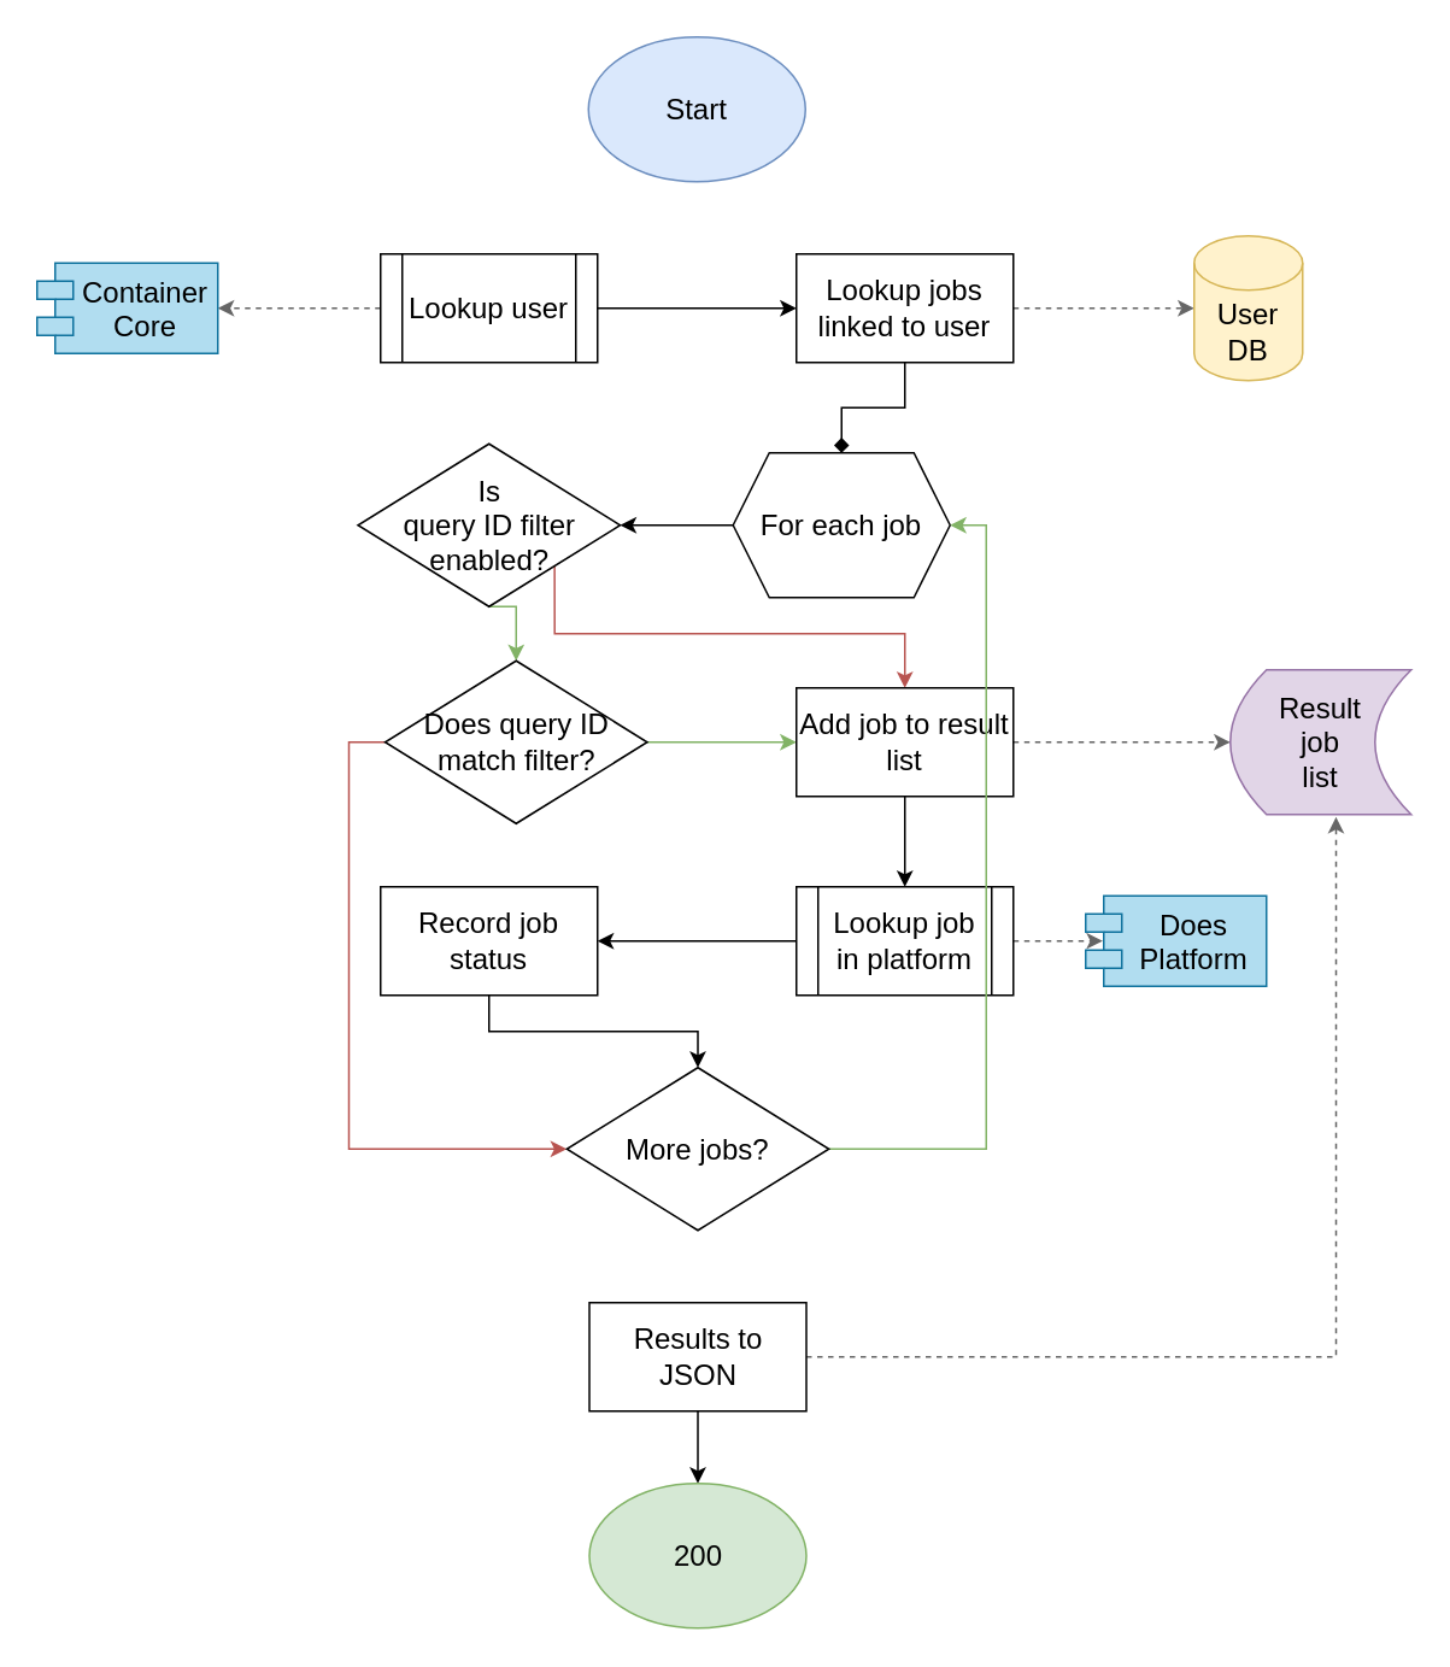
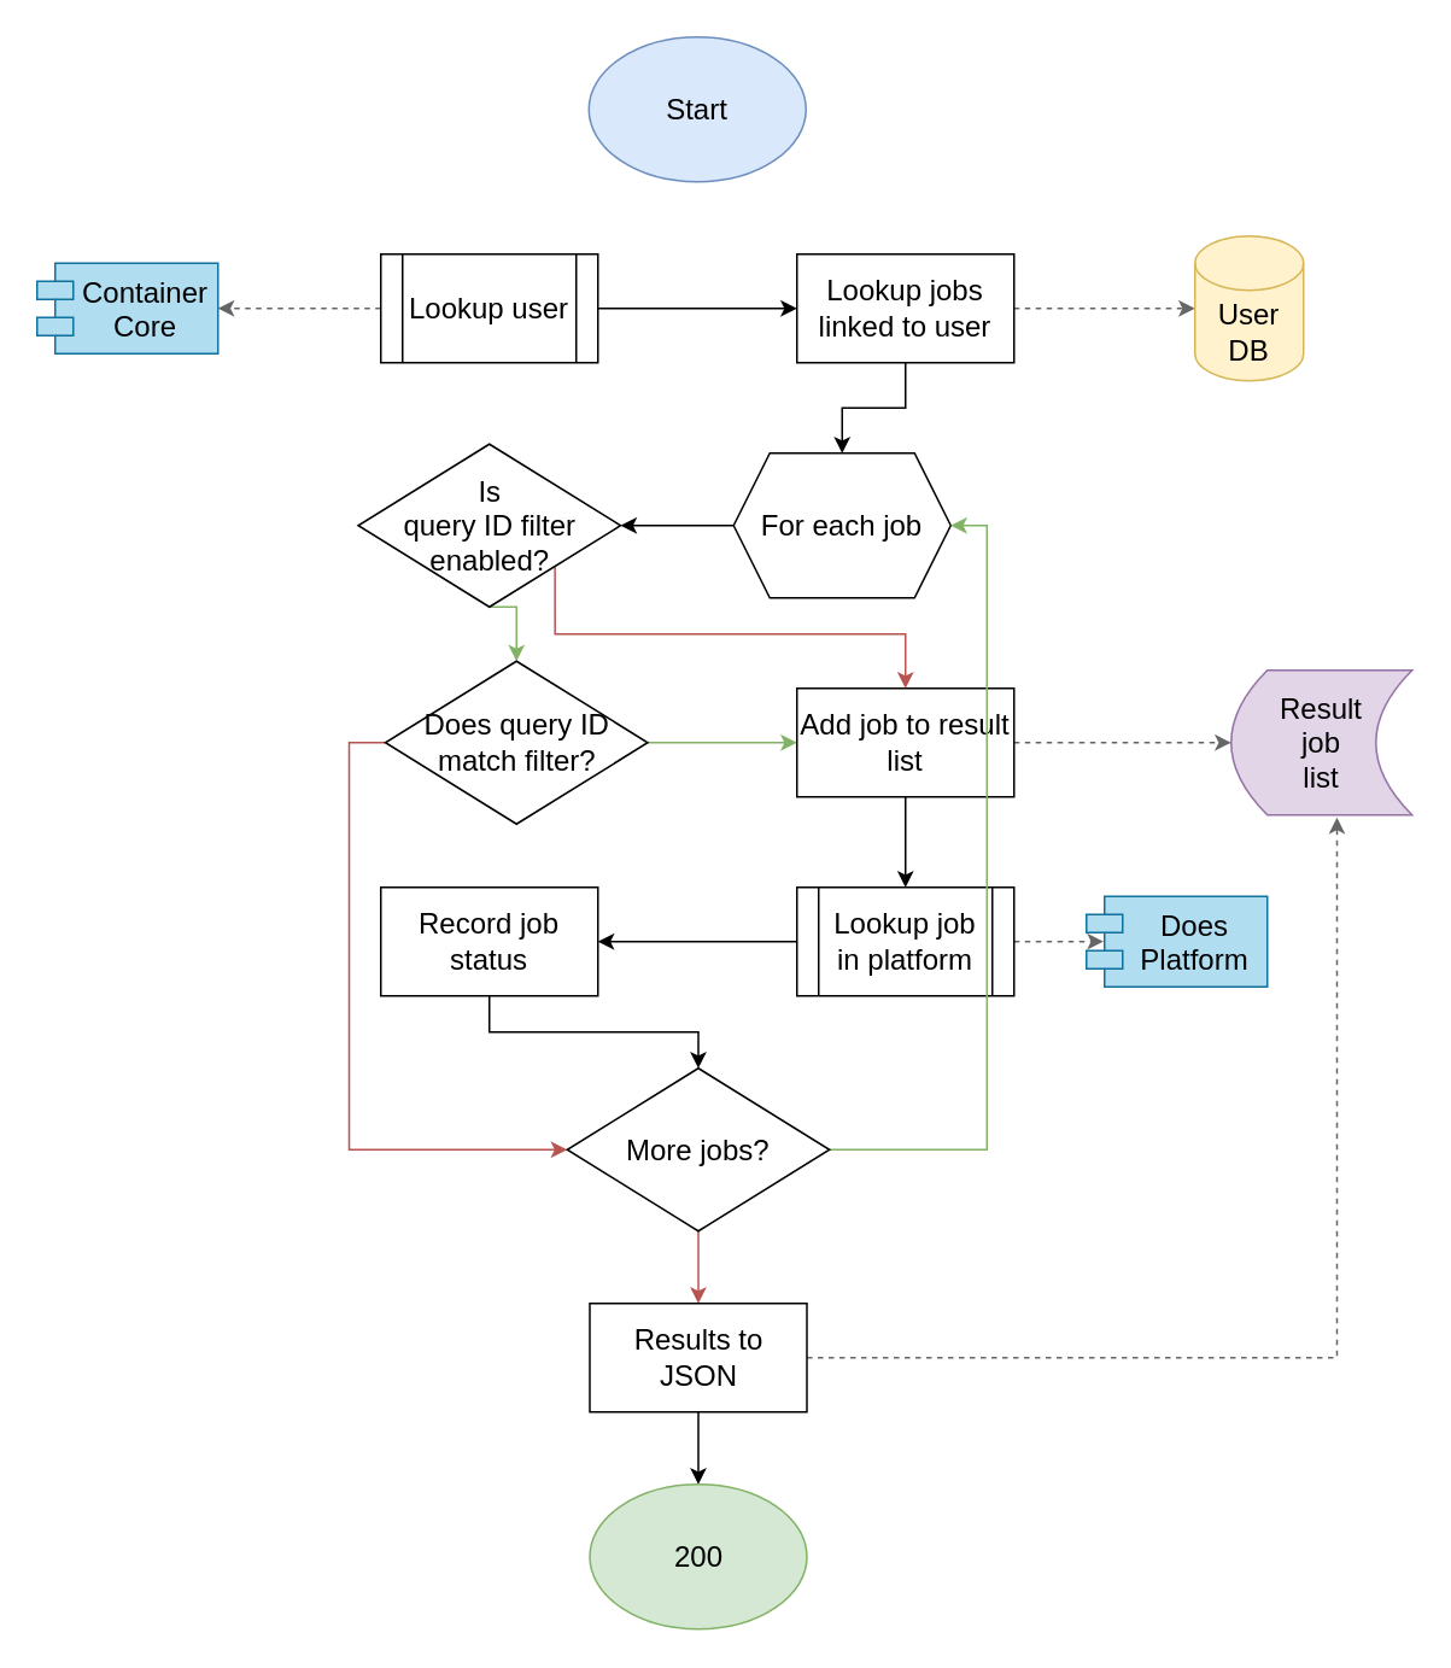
  <mxCell id="0" />
  <mxCell id="1" parent="0" />
  <mxCell id="2" value="Start" style="ellipse;whiteSpace=wrap;html=1;fontSize=16;fillColor=#dae8fc;strokeColor=#6c8ebf;" vertex="1" parent="1"><mxGeometry x="325" width="120" height="80" as="geometry" y="20" /></mxCell>
  <mxCell id="3" style="edgeStyle=orthogonalEdgeStyle;rounded=0;jumpStyle=arc;orthogonalLoop=1;jettySize=auto;html=1;exitX=1;exitY=0.5;exitDx=0;exitDy=0;entryX=0;entryY=0.5;entryDx=0;entryDy=0;strokeColor=#000000;fontSize=16;" edge="1" parent="1" source="5" target="8"><mxGeometry relative="1" as="geometry" /></mxCell>
  <mxCell id="4" style="edgeStyle=orthogonalEdgeStyle;rounded=0;jumpStyle=arc;orthogonalLoop=1;jettySize=auto;html=1;exitX=0;exitY=0.5;exitDx=0;exitDy=0;entryX=1;entryY=0.5;entryDx=0;entryDy=0;strokeColor=#666666;fontSize=16;dashed=1;" edge="1" parent="1" source="5" target="34"><mxGeometry relative="1" as="geometry" /></mxCell>
  <mxCell id="5" value="Lookup user" style="shape=process;whiteSpace=wrap;html=1;backgroundOutline=1;fontSize=16;" vertex="1" parent="1"><mxGeometry x="210" y="140" width="120" height="60" as="geometry" /></mxCell>
- <mxCell id="6" style="edgeStyle=orthogonalEdgeStyle;rounded=0;jumpStyle=arc;orthogonalLoop=1;jettySize=auto;html=1;exitX=0.5;exitY=1;exitDx=0;exitDy=0;entryX=0.5;entryY=0;entryDx=0;entryDy=0;strokeColor=#000000;fontSize=16;endArrow=diamond;" edge="1" parent="1" source="8" target="10"><mxGeometry relative="1" as="geometry" /></mxCell>
+ <mxCell id="6" style="edgeStyle=orthogonalEdgeStyle;rounded=0;jumpStyle=arc;orthogonalLoop=1;jettySize=auto;html=1;exitX=0.5;exitY=1;exitDx=0;exitDy=0;entryX=0.5;entryY=0;entryDx=0;entryDy=0;strokeColor=#000000;fontSize=16;" edge="1" parent="1" source="8" target="10"><mxGeometry relative="1" as="geometry" /></mxCell>
  <mxCell id="7" style="edgeStyle=orthogonalEdgeStyle;rounded=0;jumpStyle=arc;orthogonalLoop=1;jettySize=auto;html=1;exitX=1;exitY=0.5;exitDx=0;exitDy=0;entryX=0;entryY=0.5;entryDx=0;entryDy=0;entryPerimeter=0;strokeColor=#666666;fontSize=16;dashed=1;" edge="1" parent="1" source="8" target="32"><mxGeometry relative="1" as="geometry" /></mxCell>
  <mxCell id="8" value="Lookup jobs linked to user" style="rounded=0;whiteSpace=wrap;html=1;fontSize=16;" vertex="1" parent="1"><mxGeometry x="440" y="140" width="120" height="60" as="geometry" /></mxCell>
  <mxCell id="9" style="edgeStyle=orthogonalEdgeStyle;rounded=0;jumpStyle=arc;orthogonalLoop=1;jettySize=auto;html=1;exitX=0;exitY=0.5;exitDx=0;exitDy=0;entryX=1;entryY=0.5;entryDx=0;entryDy=0;strokeColor=#000000;fontSize=16;" edge="1" parent="1" source="10" target="13"><mxGeometry relative="1" as="geometry" /></mxCell>
  <mxCell id="10" value="For each job" style="shape=hexagon;perimeter=hexagonPerimeter2;whiteSpace=wrap;html=1;fixedSize=1;fontSize=16;" vertex="1" parent="1"><mxGeometry x="405" y="250" width="120" height="80" as="geometry" /></mxCell>
  <mxCell id="11" style="edgeStyle=orthogonalEdgeStyle;rounded=0;jumpStyle=arc;orthogonalLoop=1;jettySize=auto;html=1;exitX=0.5;exitY=1;exitDx=0;exitDy=0;entryX=0.5;entryY=0;entryDx=0;entryDy=0;strokeColor=#82b366;fontSize=16;fillColor=#d5e8d4;" edge="1" parent="1" source="13" target="16"><mxGeometry relative="1" as="geometry" /></mxCell>
  <mxCell id="12" style="edgeStyle=orthogonalEdgeStyle;rounded=0;jumpStyle=arc;orthogonalLoop=1;jettySize=auto;html=1;exitX=1;exitY=1;exitDx=0;exitDy=0;entryX=0.5;entryY=0;entryDx=0;entryDy=0;strokeColor=#b85450;fontSize=16;fillColor=#f8cecc;" edge="1" parent="1" source="13" target="19"><mxGeometry relative="1" as="geometry"><Array as="points"><mxPoint x="306" y="350" /><mxPoint x="500" y="350" /></Array></mxGeometry></mxCell>
  <mxCell id="13" value="Is&lt;br&gt;query ID filter enabled?" style="rhombus;whiteSpace=wrap;html=1;fontSize=16;" vertex="1" parent="1"><mxGeometry x="197.5" y="245" width="145" height="90" as="geometry" /></mxCell>
  <mxCell id="14" style="edgeStyle=orthogonalEdgeStyle;rounded=0;jumpStyle=arc;orthogonalLoop=1;jettySize=auto;html=1;exitX=1;exitY=0.5;exitDx=0;exitDy=0;strokeColor=#82b366;fontSize=16;fillColor=#d5e8d4;" edge="1" parent="1" source="16" target="19"><mxGeometry relative="1" as="geometry" /></mxCell>
  <mxCell id="15" style="edgeStyle=orthogonalEdgeStyle;rounded=0;jumpStyle=arc;orthogonalLoop=1;jettySize=auto;html=1;exitX=0;exitY=0.5;exitDx=0;exitDy=0;entryX=0;entryY=0.5;entryDx=0;entryDy=0;strokeColor=#b85450;fontSize=16;fillColor=#f8cecc;" edge="1" parent="1" source="16" target="27"><mxGeometry relative="1" as="geometry" /></mxCell>
  <mxCell id="16" value="Does query ID match filter?" style="rhombus;whiteSpace=wrap;html=1;fontSize=16;" vertex="1" parent="1"><mxGeometry x="212.5" y="365" width="145" height="90" as="geometry" /></mxCell>
  <mxCell id="17" style="edgeStyle=orthogonalEdgeStyle;rounded=0;jumpStyle=arc;orthogonalLoop=1;jettySize=auto;html=1;exitX=0.5;exitY=1;exitDx=0;exitDy=0;entryX=0.5;entryY=0;entryDx=0;entryDy=0;strokeColor=#000000;fontSize=16;" edge="1" parent="1" source="19" target="22"><mxGeometry relative="1" as="geometry" /></mxCell>
  <mxCell id="18" style="edgeStyle=orthogonalEdgeStyle;rounded=0;jumpStyle=arc;orthogonalLoop=1;jettySize=auto;html=1;exitX=1;exitY=0.5;exitDx=0;exitDy=0;entryX=0;entryY=0.5;entryDx=0;entryDy=0;strokeColor=#666666;fontSize=16;dashed=1;" edge="1" parent="1" source="19" target="33"><mxGeometry relative="1" as="geometry" /></mxCell>
  <mxCell id="19" value="Add job to result list" style="rounded=0;whiteSpace=wrap;html=1;fontSize=16;" vertex="1" parent="1"><mxGeometry x="440" y="380" width="120" height="60" as="geometry" /></mxCell>
  <mxCell id="20" style="edgeStyle=orthogonalEdgeStyle;rounded=0;jumpStyle=arc;orthogonalLoop=1;jettySize=auto;html=1;exitX=0;exitY=0.5;exitDx=0;exitDy=0;entryX=1;entryY=0.5;entryDx=0;entryDy=0;strokeColor=#000000;fontSize=16;" edge="1" parent="1" source="22" target="24"><mxGeometry relative="1" as="geometry" /></mxCell>
  <mxCell id="21" style="edgeStyle=orthogonalEdgeStyle;rounded=0;jumpStyle=arc;orthogonalLoop=1;jettySize=auto;html=1;exitX=1;exitY=0.5;exitDx=0;exitDy=0;entryX=0.095;entryY=0.499;entryDx=0;entryDy=0;entryPerimeter=0;strokeColor=#666666;fontSize=16;dashed=1;" edge="1" parent="1" source="22" target="35"><mxGeometry relative="1" as="geometry" /></mxCell>
  <mxCell id="22" value="Lookup job in platform" style="shape=process;whiteSpace=wrap;html=1;backgroundOutline=1;fontSize=16;" vertex="1" parent="1"><mxGeometry x="440" y="490" width="120" height="60" as="geometry" /></mxCell>
  <mxCell id="23" style="edgeStyle=orthogonalEdgeStyle;rounded=0;jumpStyle=arc;orthogonalLoop=1;jettySize=auto;html=1;exitX=0.5;exitY=1;exitDx=0;exitDy=0;entryX=0.5;entryY=0;entryDx=0;entryDy=0;strokeColor=#000000;fontSize=16;" edge="1" parent="1" source="24" target="27"><mxGeometry relative="1" as="geometry" /></mxCell>
  <mxCell id="24" value="Record job status" style="rounded=0;whiteSpace=wrap;html=1;fontSize=16;" vertex="1" parent="1"><mxGeometry x="210" y="490" width="120" height="60" as="geometry" /></mxCell>
  <mxCell id="25" style="edgeStyle=orthogonalEdgeStyle;rounded=0;jumpStyle=arc;orthogonalLoop=1;jettySize=auto;html=1;exitX=1;exitY=0.5;exitDx=0;exitDy=0;entryX=1;entryY=0.5;entryDx=0;entryDy=0;strokeColor=#82b366;fontSize=16;fillColor=#d5e8d4;" edge="1" parent="1" source="27" target="10"><mxGeometry relative="1" as="geometry" /></mxCell>
+ <mxCell id="26" style="edgeStyle=orthogonalEdgeStyle;rounded=0;jumpStyle=arc;orthogonalLoop=1;jettySize=auto;html=1;exitX=0.5;exitY=1;exitDx=0;exitDy=0;entryX=0.5;entryY=0;entryDx=0;entryDy=0;strokeColor=#b85450;fontSize=16;fillColor=#f8cecc;" edge="1" parent="1" source="27" target="30"><mxGeometry relative="1" as="geometry" /></mxCell>
  <mxCell id="27" value="More jobs?" style="rhombus;whiteSpace=wrap;html=1;fontSize=16;" vertex="1" parent="1"><mxGeometry x="313" y="590" width="145" height="90" as="geometry" /></mxCell>
  <mxCell id="28" style="edgeStyle=orthogonalEdgeStyle;rounded=0;jumpStyle=arc;orthogonalLoop=1;jettySize=auto;html=1;exitX=0.5;exitY=1;exitDx=0;exitDy=0;entryX=0.5;entryY=0;entryDx=0;entryDy=0;strokeColor=#000000;fontSize=16;" edge="1" parent="1" source="30" target="31"><mxGeometry relative="1" as="geometry" /></mxCell>
  <mxCell id="29" style="edgeStyle=orthogonalEdgeStyle;rounded=0;jumpStyle=arc;orthogonalLoop=1;jettySize=auto;html=1;exitX=1;exitY=0.5;exitDx=0;exitDy=0;entryX=0.585;entryY=1.017;entryDx=0;entryDy=0;entryPerimeter=0;strokeColor=#666666;fontSize=16;dashed=1;" edge="1" parent="1" source="30" target="33"><mxGeometry relative="1" as="geometry" /></mxCell>
  <mxCell id="30" value="Results to JSON" style="rounded=0;whiteSpace=wrap;html=1;fontSize=16;" vertex="1" parent="1"><mxGeometry x="325.5" y="720" width="120" height="60" as="geometry" /></mxCell>
  <mxCell id="31" value="200" style="ellipse;whiteSpace=wrap;html=1;fontSize=16;fillColor=#d5e8d4;strokeColor=#82b366;" vertex="1" parent="1"><mxGeometry x="325.5" y="820" width="120" height="80" as="geometry" /></mxCell>
  <mxCell id="32" value="User DB" style="shape=cylinder3;whiteSpace=wrap;html=1;boundedLbl=1;backgroundOutline=1;size=15;fontSize=16;fillColor=#fff2cc;strokeColor=#d6b656;" vertex="1" parent="1"><mxGeometry x="660" y="130" width="60" height="80" as="geometry" /></mxCell>
  <mxCell id="33" value="Result&lt;br&gt;job&lt;br&gt;list" style="shape=dataStorage;whiteSpace=wrap;html=1;fixedSize=1;fontSize=16;fillColor=#e1d5e7;strokeColor=#9673a6;" vertex="1" parent="1"><mxGeometry x="680" y="370" width="100" height="80" as="geometry" /></mxCell>
  <mxCell id="34" value="Container&#10;Core" style="shape=module;align=left;spacingLeft=20;align=center;verticalAlign=top;fontSize=16;fillColor=#b1ddf0;strokeColor=#10739e;" vertex="1" parent="1"><mxGeometry y="145" width="100" height="50" as="geometry" x="20" /></mxCell>
  <mxCell id="35" value="Does&#10;Platform" style="shape=module;align=left;spacingLeft=20;align=center;verticalAlign=top;fontSize=16;fillColor=#b1ddf0;strokeColor=#10739e;" vertex="1" parent="1"><mxGeometry x="600" y="495" width="100" height="50" as="geometry" /></mxCell>
